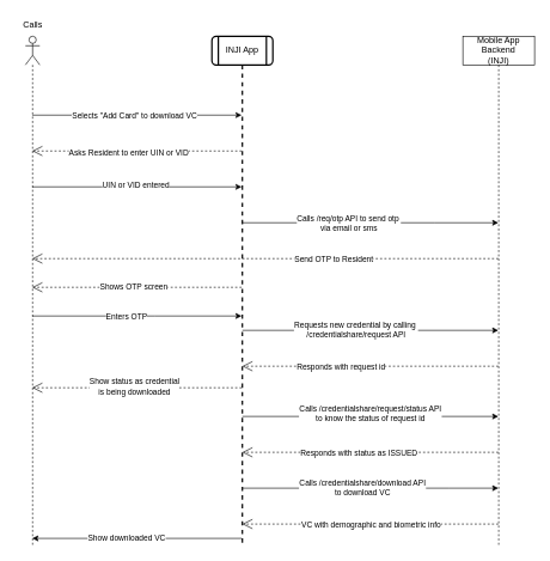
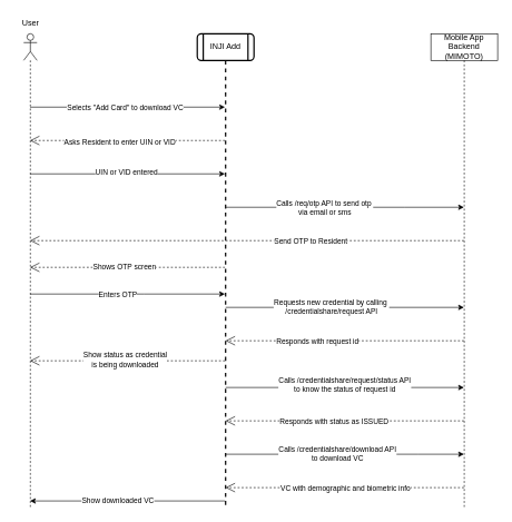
  <mxCell id="0" />
  <mxCell id="1" parent="0" />
  <mxCell id="2" style="edgeStyle=elbowEdgeStyle;rounded=0;orthogonalLoop=1;jettySize=auto;html=1;elbow=horizontal;curved=0;" edge="1" parent="1" source="8" target="26"><mxGeometry relative="1" as="geometry"><Array as="points"><mxPoint x="135" y="160" /></Array></mxGeometry></mxCell>
  <mxCell id="3" value="Selects &quot;Add Card&quot; to download VC" style="edgeLabel;html=1;align=center;verticalAlign=middle;resizable=0;points=[];" vertex="1" connectable="0" parent="2"><mxGeometry x="-0.291" relative="1" as="geometry"><mxPoint x="38" as="offset" /></mxGeometry></mxCell>
  <mxCell id="4" style="edgeStyle=elbowEdgeStyle;rounded=0;orthogonalLoop=1;jettySize=auto;html=1;elbow=horizontal;curved=0;" edge="1" parent="1" source="8" target="26"><mxGeometry relative="1" as="geometry"><Array as="points"><mxPoint x="165" y="260" /></Array></mxGeometry></mxCell>
  <mxCell id="5" value="UIN or VID entered" style="edgeLabel;html=1;align=center;verticalAlign=middle;resizable=0;points=[];" vertex="1" connectable="0" parent="4"><mxGeometry x="-0.017" y="3" relative="1" as="geometry"><mxPoint as="offset" /></mxGeometry></mxCell>
  <mxCell id="6" style="edgeStyle=elbowEdgeStyle;rounded=0;orthogonalLoop=1;jettySize=auto;html=1;elbow=vertical;curved=0;" edge="1" parent="1" source="8" target="26"><mxGeometry relative="1" as="geometry"><Array as="points"><mxPoint x="215" y="440" /></Array></mxGeometry></mxCell>
  <mxCell id="7" value="Enters OTP" style="edgeLabel;html=1;align=center;verticalAlign=middle;resizable=0;points=[];" vertex="1" connectable="0" parent="6"><mxGeometry x="0.284" y="-2" relative="1" as="geometry"><mxPoint x="-56" y="-2" as="offset" /></mxGeometry></mxCell>
  <mxCell id="8" value="" style="shape=umlLifeline;perimeter=lifelinePerimeter;whiteSpace=wrap;html=1;container=1;dropTarget=0;collapsible=0;recursiveResize=0;outlineConnect=0;portConstraint=eastwest;newEdgeStyle={&quot;edgeStyle&quot;:&quot;elbowEdgeStyle&quot;,&quot;elbow&quot;:&quot;vertical&quot;,&quot;curved&quot;:0,&quot;rounded&quot;:0};participant=umlActor;fontStyle=0" parent="1" vertex="1"><mxGeometry x="35" y="50" width="20" height="710" as="geometry" /></mxCell>
- <mxCell id="9" value="Calls" style="text;html=1;align=center;verticalAlign=middle;resizable=0;points=[];autosize=1;strokeColor=none;fillColor=none;" parent="1" vertex="1"><mxGeometry x="20" y="20" width="50" height="30" as="geometry" /></mxCell>
+ <mxCell id="9" value="User" style="text;html=1;align=center;verticalAlign=middle;resizable=0;points=[];autosize=1;strokeColor=none;fillColor=none;" parent="1" vertex="1"><mxGeometry x="20" y="20" width="50" height="30" as="geometry" /></mxCell>
  <mxCell id="10" style="edgeStyle=elbowEdgeStyle;rounded=1;orthogonalLoop=1;jettySize=auto;html=1;elbow=horizontal;curved=0;endArrow=open;endSize=12;dashed=1;" edge="1" parent="1" source="26" target="8"><mxGeometry relative="1" as="geometry"><Array as="points"><mxPoint x="155" y="210" /></Array></mxGeometry></mxCell>
  <mxCell id="11" value="Asks Resident to enter UIN or VID" style="edgeLabel;html=1;align=center;verticalAlign=middle;resizable=0;points=[];" vertex="1" connectable="0" parent="10"><mxGeometry x="0.092" y="2" relative="1" as="geometry"><mxPoint x="1" as="offset" /></mxGeometry></mxCell>
  <mxCell id="12" style="edgeStyle=elbowEdgeStyle;rounded=0;orthogonalLoop=1;jettySize=auto;html=1;elbow=vertical;curved=0;" edge="1" parent="1" source="26" target="35"><mxGeometry relative="1" as="geometry"><Array as="points"><mxPoint x="605" y="310" /></Array></mxGeometry></mxCell>
  <mxCell id="13" value="Calls&amp;nbsp;/req/otp API to send otp&amp;nbsp;&lt;br&gt;via email or sms" style="edgeLabel;html=1;align=center;verticalAlign=middle;resizable=0;points=[];" vertex="1" connectable="0" parent="12"><mxGeometry x="-0.011" relative="1" as="geometry"><mxPoint x="-29" as="offset" /></mxGeometry></mxCell>
  <mxCell id="14" style="edgeStyle=elbowEdgeStyle;rounded=1;orthogonalLoop=1;jettySize=auto;html=1;elbow=vertical;curved=0;endArrow=open;endSize=12;dashed=1;" edge="1" parent="1" source="26" target="8"><mxGeometry relative="1" as="geometry"><Array as="points"><mxPoint x="245" y="400" /><mxPoint x="275" y="430" /><mxPoint x="215" y="380" /></Array></mxGeometry></mxCell>
  <mxCell id="15" value="Shows OTP screen" style="edgeLabel;html=1;align=center;verticalAlign=middle;resizable=0;points=[];" vertex="1" connectable="0" parent="14"><mxGeometry x="0.36" y="-2" relative="1" as="geometry"><mxPoint x="48" as="offset" /></mxGeometry></mxCell>
  <mxCell id="16" style="edgeStyle=elbowEdgeStyle;rounded=0;orthogonalLoop=1;jettySize=auto;html=1;elbow=vertical;curved=0;" edge="1" parent="1"><mxGeometry relative="1" as="geometry"><mxPoint x="337.5" y="460" as="sourcePoint" /><mxPoint x="694.5" y="460" as="targetPoint" /></mxGeometry></mxCell>
  <mxCell id="17" value="Requests new credential by calling&amp;nbsp;&lt;br&gt;/credentialshare/request API" style="edgeLabel;html=1;align=center;verticalAlign=middle;resizable=0;points=[];" vertex="1" connectable="0" parent="16"><mxGeometry x="-0.112" y="1" relative="1" as="geometry"><mxPoint x="-1" as="offset" /></mxGeometry></mxCell>
  <mxCell id="18" style="edgeStyle=elbowEdgeStyle;rounded=1;orthogonalLoop=1;jettySize=auto;html=1;elbow=vertical;curved=0;endArrow=open;endSize=12;dashed=1;" edge="1" parent="1"><mxGeometry relative="1" as="geometry"><mxPoint x="336.5" y="540" as="sourcePoint" /><mxPoint x="44.5" y="540" as="targetPoint" /></mxGeometry></mxCell>
  <mxCell id="19" value="Show status as credential&lt;br&gt;is being downloaded" style="edgeLabel;html=1;align=center;verticalAlign=middle;resizable=0;points=[];" vertex="1" connectable="0" parent="18"><mxGeometry x="0.243" y="-2" relative="1" as="geometry"><mxPoint x="31" as="offset" /></mxGeometry></mxCell>
  <mxCell id="20" style="edgeStyle=elbowEdgeStyle;rounded=0;orthogonalLoop=1;jettySize=auto;html=1;elbow=vertical;curved=0;" edge="1" parent="1" source="26" target="35"><mxGeometry relative="1" as="geometry"><Array as="points"><mxPoint x="585" y="580" /></Array></mxGeometry></mxCell>
  <mxCell id="21" value="Calls&amp;nbsp;/credentialshare/request/status API&lt;br&gt;to know the status of request id&lt;br&gt;&amp;nbsp;" style="edgeLabel;html=1;align=center;verticalAlign=middle;resizable=0;points=[];" vertex="1" connectable="0" parent="20"><mxGeometry x="-0.213" y="-2" relative="1" as="geometry"><mxPoint x="38" as="offset" /></mxGeometry></mxCell>
  <mxCell id="22" style="edgeStyle=elbowEdgeStyle;rounded=0;orthogonalLoop=1;jettySize=auto;html=1;elbow=vertical;curved=0;" edge="1" parent="1" source="26" target="35"><mxGeometry relative="1" as="geometry"><Array as="points"><mxPoint x="625" y="680" /></Array></mxGeometry></mxCell>
  <mxCell id="23" value="Calls&amp;nbsp;/credentialshare/download API&lt;br&gt;to download VC" style="edgeLabel;html=1;align=center;verticalAlign=middle;resizable=0;points=[];" vertex="1" connectable="0" parent="22"><mxGeometry x="-0.006" y="2" relative="1" as="geometry"><mxPoint x="-10" y="1" as="offset" /></mxGeometry></mxCell>
  <mxCell id="24" style="edgeStyle=elbowEdgeStyle;rounded=0;orthogonalLoop=1;jettySize=auto;html=1;elbow=vertical;curved=0;" edge="1" parent="1" source="26" target="8"><mxGeometry relative="1" as="geometry"><Array as="points"><mxPoint x="145" y="750" /></Array></mxGeometry></mxCell>
  <mxCell id="25" value="Show downloaded VC" style="edgeLabel;html=1;align=center;verticalAlign=middle;resizable=0;points=[];" vertex="1" connectable="0" parent="24"><mxGeometry x="0.401" y="-1" relative="1" as="geometry"><mxPoint x="44" as="offset" /></mxGeometry></mxCell>
- <mxCell id="26" value="INJI App" style="shape=umlLifeline;perimeter=lifelinePerimeter;whiteSpace=wrap;html=1;container=1;dropTarget=0;collapsible=0;recursiveResize=0;outlineConnect=0;portConstraint=eastwest;newEdgeStyle={&quot;edgeStyle&quot;:&quot;elbowEdgeStyle&quot;,&quot;elbow&quot;:&quot;vertical&quot;,&quot;curved&quot;:0,&quot;rounded&quot;:0};participant=process;verticalAlign=middle;strokeColor=default;shadow=0;dashed=0;strokeWidth=2;labelBackgroundColor=#ffffff;fillColor=default;fontColor=default;sketch=0;gradientColor=none;fontStyle=0;rounded=1;" parent="1" vertex="1"><mxGeometry x="295" y="50" width="85" height="710" as="geometry" /></mxCell>
+ <mxCell id="26" value="INJI Add" style="shape=umlLifeline;perimeter=lifelinePerimeter;whiteSpace=wrap;html=1;container=1;dropTarget=0;collapsible=0;recursiveResize=0;outlineConnect=0;portConstraint=eastwest;newEdgeStyle={&quot;edgeStyle&quot;:&quot;elbowEdgeStyle&quot;,&quot;elbow&quot;:&quot;vertical&quot;,&quot;curved&quot;:0,&quot;rounded&quot;:0};participant=process;verticalAlign=middle;strokeColor=default;shadow=0;dashed=0;strokeWidth=2;labelBackgroundColor=#ffffff;fillColor=default;fontColor=default;sketch=0;gradientColor=none;fontStyle=0;rounded=1;" parent="1" vertex="1"><mxGeometry x="295" y="50" width="85" height="710" as="geometry" /></mxCell>
  <mxCell id="27" style="edgeStyle=elbowEdgeStyle;rounded=1;orthogonalLoop=1;jettySize=auto;html=1;elbow=vertical;curved=0;endArrow=open;endSize=12;dashed=1;" edge="1" parent="1" source="35" target="8"><mxGeometry relative="1" as="geometry"><Array as="points"><mxPoint x="315" y="360" /><mxPoint x="205" y="340" /></Array></mxGeometry></mxCell>
  <mxCell id="28" value="Send OTP to Resident" style="edgeLabel;html=1;align=center;verticalAlign=middle;resizable=0;points=[];" vertex="1" connectable="0" parent="27"><mxGeometry x="-0.223" y="3" relative="1" as="geometry"><mxPoint x="23" y="-3" as="offset" /></mxGeometry></mxCell>
  <mxCell id="29" style="edgeStyle=elbowEdgeStyle;rounded=1;orthogonalLoop=1;jettySize=auto;html=1;elbow=vertical;curved=0;endArrow=open;endSize=12;dashed=1;" edge="1" parent="1"><mxGeometry relative="1" as="geometry"><mxPoint x="694.5" y="510" as="sourcePoint" /><mxPoint x="337.5" y="510" as="targetPoint" /></mxGeometry></mxCell>
  <mxCell id="30" value="Responds with request id" style="edgeLabel;html=1;align=center;verticalAlign=middle;resizable=0;points=[];" vertex="1" connectable="0" parent="29"><mxGeometry x="0.314" y="1" relative="1" as="geometry"><mxPoint x="15" as="offset" /></mxGeometry></mxCell>
  <mxCell id="31" style="edgeStyle=elbowEdgeStyle;rounded=1;orthogonalLoop=1;jettySize=auto;html=1;elbow=vertical;curved=0;endArrow=open;endSize=12;dashed=1;" edge="1" parent="1" source="35" target="26"><mxGeometry relative="1" as="geometry"><Array as="points"><mxPoint x="485" y="630" /></Array></mxGeometry></mxCell>
  <mxCell id="32" value="Responds with status as ISSUED" style="edgeLabel;html=1;align=center;verticalAlign=middle;resizable=0;points=[];" vertex="1" connectable="0" parent="31"><mxGeometry x="0.095" y="1" relative="1" as="geometry"><mxPoint as="offset" /></mxGeometry></mxCell>
  <mxCell id="33" style="edgeStyle=elbowEdgeStyle;rounded=1;orthogonalLoop=1;jettySize=auto;html=1;elbow=vertical;curved=0;endArrow=open;endSize=12;dashed=1;" edge="1" parent="1" source="35" target="26"><mxGeometry relative="1" as="geometry"><Array as="points"><mxPoint x="445" y="730" /></Array></mxGeometry></mxCell>
  <mxCell id="34" value="VC with demographic and biometric info" style="edgeLabel;html=1;align=center;verticalAlign=middle;resizable=0;points=[];" vertex="1" connectable="0" parent="33"><mxGeometry x="0.218" y="2" relative="1" as="geometry"><mxPoint x="39" y="-2" as="offset" /></mxGeometry></mxCell>
- <mxCell id="35" value="Mobile App Backend&lt;br&gt;(INJI)" style="shape=umlLifeline;perimeter=lifelinePerimeter;whiteSpace=wrap;html=1;container=1;dropTarget=0;collapsible=0;recursiveResize=0;outlineConnect=0;portConstraint=eastwest;newEdgeStyle={&quot;edgeStyle&quot;:&quot;elbowEdgeStyle&quot;,&quot;elbow&quot;:&quot;vertical&quot;,&quot;curved&quot;:0,&quot;rounded&quot;:0};" parent="1" vertex="1"><mxGeometry x="645" y="50" width="100" height="710" as="geometry" /></mxCell>
+ <mxCell id="35" value="Mobile App Backend&lt;br&gt;(MIMOTO)" style="shape=umlLifeline;perimeter=lifelinePerimeter;whiteSpace=wrap;html=1;container=1;dropTarget=0;collapsible=0;recursiveResize=0;outlineConnect=0;portConstraint=eastwest;newEdgeStyle={&quot;edgeStyle&quot;:&quot;elbowEdgeStyle&quot;,&quot;elbow&quot;:&quot;vertical&quot;,&quot;curved&quot;:0,&quot;rounded&quot;:0};" parent="1" vertex="1"><mxGeometry x="645" y="50" width="100" height="710" as="geometry" /></mxCell>
